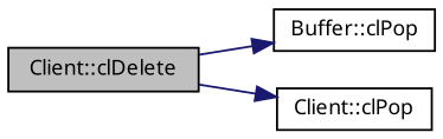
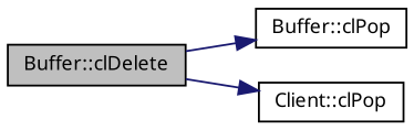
  digraph {
    fontname="Noto Sans"
    rankdir=LR
    node [color=black fontname="Noto Sans" fontsize=10 shape=record]
    edge [color=midnightblue fontname="Noto Sans" fontsize=10 labelfontname=FreeSans labelfontsize=10 style=solid]
-   n1 [fillcolor=grey75 fontcolor=black height=0.2 label="Client::clDelete" style=filled width=0.4]
+   n1 [fillcolor=grey75 fontcolor=black height=0.2 label="Buffer::clDelete" style=filled width=0.4]
    n2 [height=0.2 label="Buffer::clPop" width=0.4]
    n3 [height=0.2 label="Client::clPop" width=0.4]
    n1 -> n2
    n1 -> n3
  }
